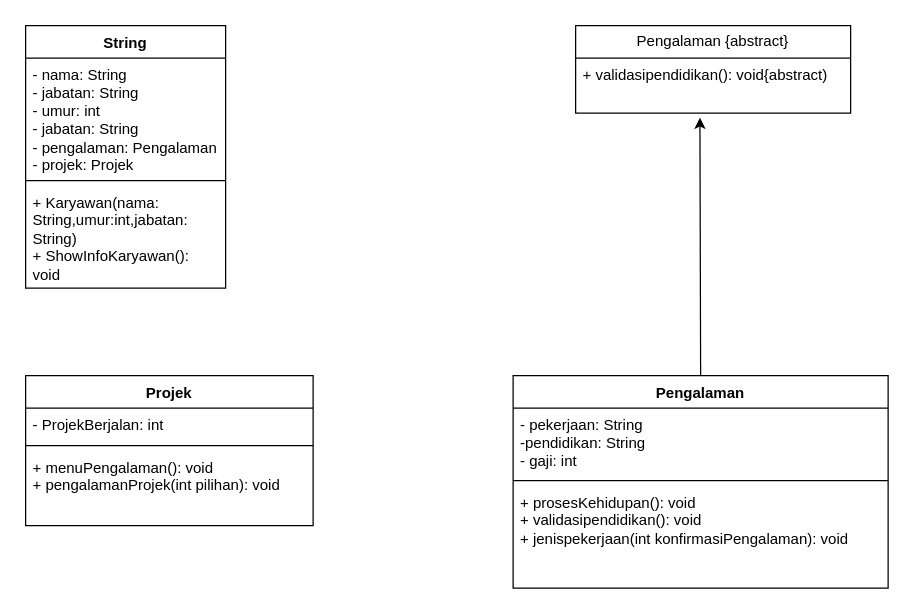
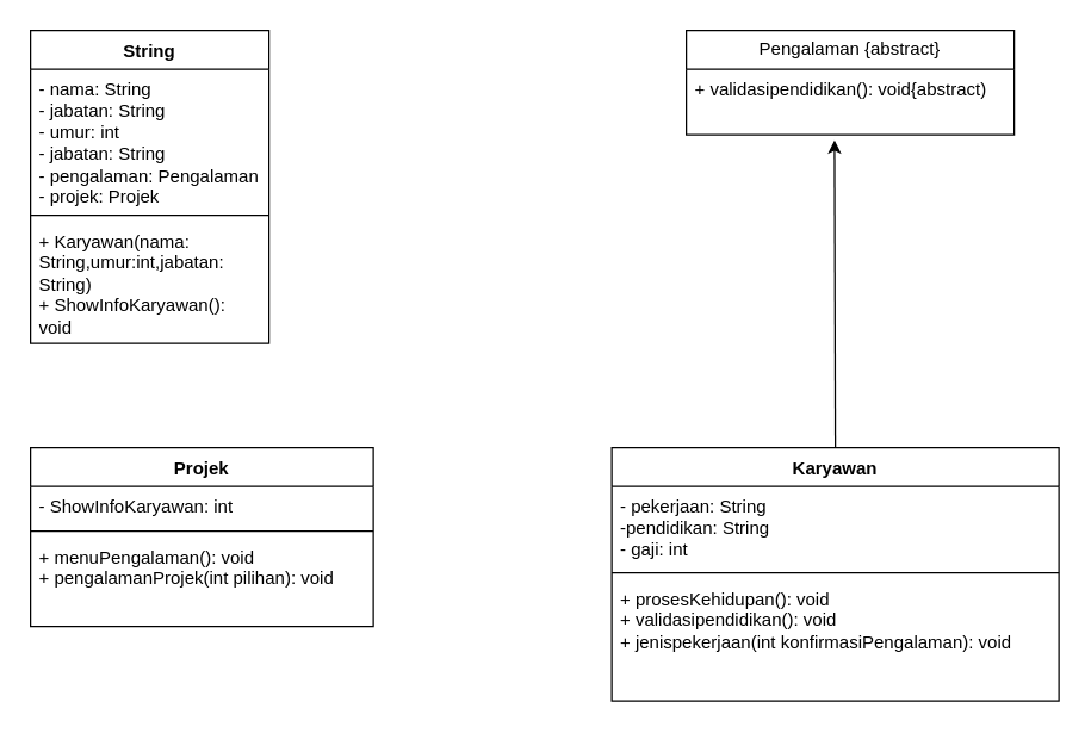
  <mxCell id="0" />
  <mxCell id="1" parent="0" />
  <mxCell id="2" value="Pengalaman {abstract}" style="swimlane;fontStyle=0;childLayout=stackLayout;horizontal=1;startSize=26;fillColor=none;horizontalStack=0;resizeParent=1;resizeParentMax=0;resizeLast=0;collapsible=1;marginBottom=0;whiteSpace=wrap;html=1;" parent="1" vertex="1"><mxGeometry x="460" y="20" width="220" height="70" as="geometry" /></mxCell>
  <mxCell id="3" value="+ validasipendidikan(): void{abstract)" style="text;strokeColor=none;fillColor=none;align=left;verticalAlign=top;spacingLeft=4;spacingRight=4;overflow=hidden;rotatable=0;points=[[0,0.5],[1,0.5]];portConstraint=eastwest;whiteSpace=wrap;html=1;" parent="2" vertex="1"><mxGeometry y="26" width="220" height="44" as="geometry" /></mxCell>
  <mxCell id="4" value="String" style="swimlane;fontStyle=1;align=center;verticalAlign=top;childLayout=stackLayout;horizontal=1;startSize=26;horizontalStack=0;resizeParent=1;resizeParentMax=0;resizeLast=0;collapsible=1;marginBottom=0;whiteSpace=wrap;html=1;" parent="1" vertex="1"><mxGeometry y="20" width="160" height="210" as="geometry" x="20" /></mxCell>
  <mxCell id="5" value="- nama: String&lt;div&gt;- jabatan: String&lt;/div&gt;&lt;div&gt;- umur: int&lt;/div&gt;&lt;div&gt;- jabatan: String&lt;/div&gt;&lt;div&gt;- pengalaman: Pengalaman&lt;/div&gt;&lt;div&gt;- projek: Projek&lt;/div&gt;" style="text;strokeColor=none;fillColor=none;align=left;verticalAlign=top;spacingLeft=4;spacingRight=4;overflow=hidden;rotatable=0;points=[[0,0.5],[1,0.5]];portConstraint=eastwest;whiteSpace=wrap;html=1;" parent="4" vertex="1"><mxGeometry y="26" width="160" height="94" as="geometry" /></mxCell>
  <mxCell id="6" value="" style="line;strokeWidth=1;fillColor=none;align=left;verticalAlign=middle;spacingTop=-1;spacingLeft=3;spacingRight=3;rotatable=0;labelPosition=right;points=[];portConstraint=eastwest;strokeColor=inherit;" parent="4" vertex="1"><mxGeometry y="120" width="160" height="8" as="geometry" /></mxCell>
  <mxCell id="7" value="+ Karyawan(nama: String,umur:int,jabatan: String)&lt;div&gt;+ ShowInfoKaryawan(): void&lt;/div&gt;" style="text;strokeColor=none;fillColor=none;align=left;verticalAlign=top;spacingLeft=4;spacingRight=4;overflow=hidden;rotatable=0;points=[[0,0.5],[1,0.5]];portConstraint=eastwest;whiteSpace=wrap;html=1;" parent="4" vertex="1"><mxGeometry y="128" width="160" height="82" as="geometry" /></mxCell>
  <mxCell id="8" value="Projek" style="swimlane;fontStyle=1;align=center;verticalAlign=top;childLayout=stackLayout;horizontal=1;startSize=26;horizontalStack=0;resizeParent=1;resizeParentMax=0;resizeLast=0;collapsible=1;marginBottom=0;whiteSpace=wrap;html=1;" vertex="1" parent="1"><mxGeometry y="300" width="230" height="120" as="geometry" x="20" /></mxCell>
- <mxCell id="9" value="- ProjekBerjalan: int" style="text;strokeColor=none;fillColor=none;align=left;verticalAlign=top;spacingLeft=4;spacingRight=4;overflow=hidden;rotatable=0;points=[[0,0.5],[1,0.5]];portConstraint=eastwest;whiteSpace=wrap;html=1;" vertex="1" parent="8"><mxGeometry y="26" width="230" height="26" as="geometry" /></mxCell>
+ <mxCell id="9" value="- ShowInfoKaryawan: int" style="text;strokeColor=none;fillColor=none;align=left;verticalAlign=top;spacingLeft=4;spacingRight=4;overflow=hidden;rotatable=0;points=[[0,0.5],[1,0.5]];portConstraint=eastwest;whiteSpace=wrap;html=1;" vertex="1" parent="8"><mxGeometry y="26" width="230" height="26" as="geometry" /></mxCell>
  <mxCell id="10" value="" style="line;strokeWidth=1;fillColor=none;align=left;verticalAlign=middle;spacingTop=-1;spacingLeft=3;spacingRight=3;rotatable=0;labelPosition=right;points=[];portConstraint=eastwest;strokeColor=inherit;" vertex="1" parent="8"><mxGeometry y="52" width="230" height="8" as="geometry" /></mxCell>
  <mxCell id="11" value="+ menuPengalaman(): void&lt;div&gt;+ pengalamanProjek(int pilihan): void&amp;nbsp;&lt;/div&gt;" style="text;strokeColor=none;fillColor=none;align=left;verticalAlign=top;spacingLeft=4;spacingRight=4;overflow=hidden;rotatable=0;points=[[0,0.5],[1,0.5]];portConstraint=eastwest;whiteSpace=wrap;html=1;" vertex="1" parent="8"><mxGeometry y="60" width="230" height="60" as="geometry" /></mxCell>
- <mxCell id="12" value="Pengalaman" style="swimlane;fontStyle=1;align=center;verticalAlign=top;childLayout=stackLayout;horizontal=1;startSize=26;horizontalStack=0;resizeParent=1;resizeParentMax=0;resizeLast=0;collapsible=1;marginBottom=0;whiteSpace=wrap;html=1;" vertex="1" parent="1"><mxGeometry x="410" y="300" width="300" height="170" as="geometry" /></mxCell>
+ <mxCell id="12" value="Karyawan" style="swimlane;fontStyle=1;align=center;verticalAlign=top;childLayout=stackLayout;horizontal=1;startSize=26;horizontalStack=0;resizeParent=1;resizeParentMax=0;resizeLast=0;collapsible=1;marginBottom=0;whiteSpace=wrap;html=1;" vertex="1" parent="1"><mxGeometry x="410" y="300" width="300" height="170" as="geometry" /></mxCell>
  <mxCell id="13" value="- pekerjaan: String&lt;div&gt;-pendidikan: String&lt;/div&gt;&lt;div&gt;- gaji: int&lt;/div&gt;" style="text;strokeColor=none;fillColor=none;align=left;verticalAlign=top;spacingLeft=4;spacingRight=4;overflow=hidden;rotatable=0;points=[[0,0.5],[1,0.5]];portConstraint=eastwest;whiteSpace=wrap;html=1;" vertex="1" parent="12"><mxGeometry y="26" width="300" height="54" as="geometry" /></mxCell>
  <mxCell id="14" value="" style="line;strokeWidth=1;fillColor=none;align=left;verticalAlign=middle;spacingTop=-1;spacingLeft=3;spacingRight=3;rotatable=0;labelPosition=right;points=[];portConstraint=eastwest;strokeColor=inherit;" vertex="1" parent="12"><mxGeometry y="80" width="300" height="8" as="geometry" /></mxCell>
  <mxCell id="15" value="+ prosesKehidupan(): void&lt;div&gt;+ validasipendidikan(): void&lt;/div&gt;&lt;div&gt;+ jenispekerjaan(int konfirmasiPengalaman): void&lt;/div&gt;" style="text;strokeColor=none;fillColor=none;align=left;verticalAlign=top;spacingLeft=4;spacingRight=4;overflow=hidden;rotatable=0;points=[[0,0.5],[1,0.5]];portConstraint=eastwest;whiteSpace=wrap;html=1;" vertex="1" parent="12"><mxGeometry y="88" width="300" height="82" as="geometry" /></mxCell>
  <mxCell id="16" value="" style="endArrow=classic;html=1;rounded=0;entryX=0.452;entryY=1.083;entryDx=0;entryDy=0;entryPerimeter=0;" edge="1" parent="1" target="3"><mxGeometry width="50" height="50" relative="1" as="geometry"><mxPoint x="560" y="300" as="sourcePoint" /><mxPoint x="553.8" y="95.008" as="targetPoint" /><Array as="points" /></mxGeometry></mxCell>
